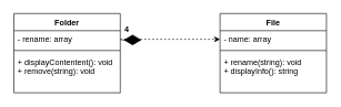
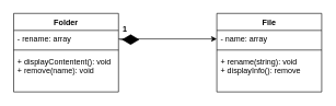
  <mxCell id="0" />
  <mxCell id="1" parent="0" />
  <mxCell id="2" value="File" style="swimlane;fontStyle=1;align=center;verticalAlign=top;childLayout=stackLayout;horizontal=1;startSize=26;horizontalStack=0;resizeParent=1;resizeParentMax=0;resizeLast=0;collapsible=1;marginBottom=0;" vertex="1" parent="1"><mxGeometry x="330" y="20" width="160" height="120" as="geometry" /></mxCell>
  <mxCell id="3" value="- name: array" style="text;strokeColor=none;fillColor=none;align=left;verticalAlign=top;spacingLeft=4;spacingRight=4;overflow=hidden;rotatable=0;points=[[0,0.5],[1,0.5]];portConstraint=eastwest;" vertex="1" parent="2"><mxGeometry y="26" width="160" height="26" as="geometry" /></mxCell>
  <mxCell id="4" value="" style="line;strokeWidth=1;fillColor=none;align=left;verticalAlign=middle;spacingTop=-1;spacingLeft=3;spacingRight=3;rotatable=0;labelPosition=right;points=[];portConstraint=eastwest;" vertex="1" parent="2"><mxGeometry y="52" width="160" height="8" as="geometry" /></mxCell>
- <mxCell id="5" value="+ rename(string): void&#10;+ displayInfo(): string" style="text;strokeColor=none;fillColor=none;align=left;verticalAlign=top;spacingLeft=4;spacingRight=4;overflow=hidden;rotatable=0;points=[[0,0.5],[1,0.5]];portConstraint=eastwest;" vertex="1" parent="2"><mxGeometry y="60" width="160" height="60" as="geometry" /></mxCell>
+ <mxCell id="5" value="+ rename(string): void&#10;+ displayInfo(): remove" style="text;strokeColor=none;fillColor=none;align=left;verticalAlign=top;spacingLeft=4;spacingRight=4;overflow=hidden;rotatable=0;points=[[0,0.5],[1,0.5]];portConstraint=eastwest;" vertex="1" parent="2"><mxGeometry y="60" width="160" height="60" as="geometry" /></mxCell>
  <mxCell id="6" value="Folder" style="swimlane;fontStyle=1;align=center;verticalAlign=top;childLayout=stackLayout;horizontal=1;startSize=26;horizontalStack=0;resizeParent=1;resizeParentMax=0;resizeLast=0;collapsible=1;marginBottom=0;" vertex="1" parent="1"><mxGeometry x="20" y="20" width="160" height="120" as="geometry" /></mxCell>
  <mxCell id="7" value="- rename: array" style="text;strokeColor=none;fillColor=none;align=left;verticalAlign=top;spacingLeft=4;spacingRight=4;overflow=hidden;rotatable=0;points=[[0,0.5],[1,0.5]];portConstraint=eastwest;" vertex="1" parent="6"><mxGeometry y="26" width="160" height="26" as="geometry" /></mxCell>
  <mxCell id="8" value="" style="line;strokeWidth=1;fillColor=none;align=left;verticalAlign=middle;spacingTop=-1;spacingLeft=3;spacingRight=3;rotatable=0;labelPosition=right;points=[];portConstraint=eastwest;" vertex="1" parent="6"><mxGeometry y="52" width="160" height="8" as="geometry" /></mxCell>
- <mxCell id="9" value="+ displayContentent(): void&#10;+ remove(string): void" style="text;strokeColor=none;fillColor=none;align=left;verticalAlign=top;spacingLeft=4;spacingRight=4;overflow=hidden;rotatable=0;points=[[0,0.5],[1,0.5]];portConstraint=eastwest;" vertex="1" parent="6"><mxGeometry y="60" width="160" height="60" as="geometry" /></mxCell>
- <mxCell id="10" style="edgeStyle=orthogonalEdgeStyle;rounded=0;orthogonalLoop=1;jettySize=auto;html=1;dashed=1;" edge="1" parent="1" source="7" target="3"><mxGeometry relative="1" as="geometry" /></mxCell>
+ <mxCell id="9" value="+ displayContentent(): void&#10;+ remove(name): void" style="text;strokeColor=none;fillColor=none;align=left;verticalAlign=top;spacingLeft=4;spacingRight=4;overflow=hidden;rotatable=0;points=[[0,0.5],[1,0.5]];portConstraint=eastwest;" vertex="1" parent="6"><mxGeometry y="60" width="160" height="60" as="geometry" /></mxCell>
+ <mxCell id="10" style="edgeStyle=orthogonalEdgeStyle;rounded=0;orthogonalLoop=1;jettySize=auto;html=1;" edge="1" parent="1" source="7" target="3"><mxGeometry relative="1" as="geometry" /></mxCell>
  <mxCell id="11" value="" style="endArrow=diamondThin;endFill=1;endSize=24;html=1;rounded=0;" edge="1" parent="1"><mxGeometry width="160" relative="1" as="geometry"><mxPoint x="182" y="60" as="sourcePoint" /><mxPoint x="212" y="60" as="targetPoint" /><Array as="points"><mxPoint x="192" y="60" /></Array></mxGeometry></mxCell>
- <mxCell id="12" value="4" style="text;align=center;fontStyle=1;verticalAlign=middle;spacingLeft=3;spacingRight=3;strokeColor=none;rotatable=0;points=[[0,0.5],[1,0.5]];portConstraint=eastwest;" vertex="1" parent="1"><mxGeometry x="150" y="30" width="80" height="26" as="geometry" /></mxCell>
+ <mxCell id="12" value="1" style="text;align=center;fontStyle=1;verticalAlign=middle;spacingLeft=3;spacingRight=3;strokeColor=none;rotatable=0;points=[[0,0.5],[1,0.5]];portConstraint=eastwest;" vertex="1" parent="1"><mxGeometry x="150" y="30" width="80" height="26" as="geometry" /></mxCell>
